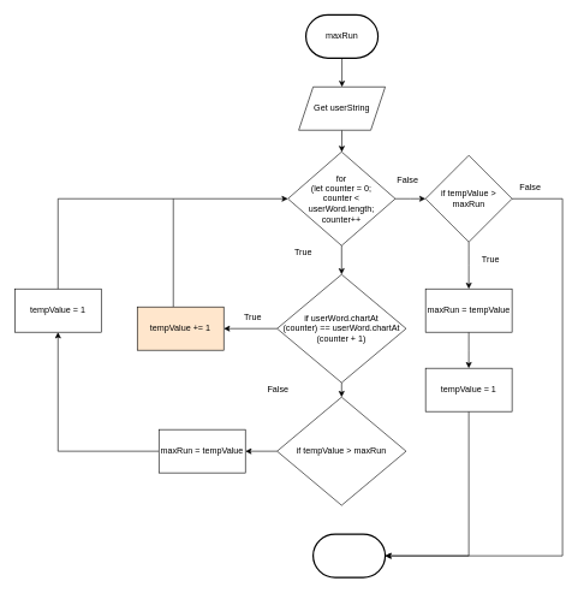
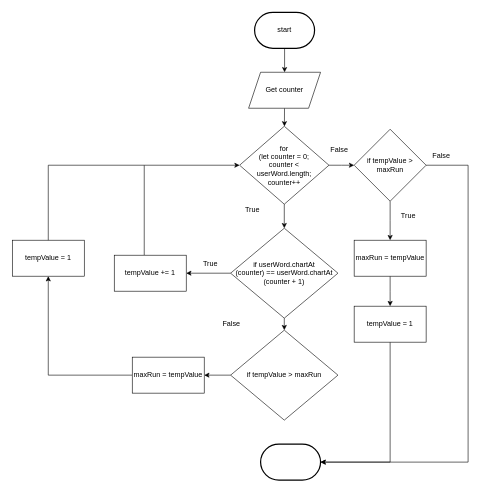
  <mxCell id="0" />
  <mxCell id="1" parent="0" />
  <mxCell id="2" value="Stop" style="ellipse;whiteSpace=wrap;html=1;" parent="1" vertex="1"><mxGeometry x="414" y="580" width="120" height="80" as="geometry" /></mxCell>
  <mxCell id="3" style="edgeStyle=none;html=1;" parent="1" edge="1"><mxGeometry relative="1" as="geometry"><mxPoint x="474" y="120" as="targetPoint" /><mxPoint x="474" y="80" as="sourcePoint" /></mxGeometry></mxCell>
  <mxCell id="4" style="edgeStyle=none;html=1;" parent="1" source="7" edge="1"><mxGeometry relative="1" as="geometry"><mxPoint x="474" y="290" as="targetPoint" /></mxGeometry></mxCell>
  <mxCell id="5" style="edgeStyle=none;html=1;entryX=0.5;entryY=0;entryDx=0;entryDy=0;" parent="1" source="7" target="12" edge="1"><mxGeometry relative="1" as="geometry"><mxPoint x="474" y="400" as="targetPoint" /></mxGeometry></mxCell>
  <mxCell id="6" style="edgeStyle=elbowEdgeStyle;rounded=0;html=1;entryX=0;entryY=0.5;entryDx=0;entryDy=0;" parent="1" source="7" target="26" edge="1"><mxGeometry relative="1" as="geometry" /></mxCell>
  <mxCell id="7" value="&lt;span&gt;for&lt;br&gt;(let counter = 0; &lt;br&gt;counter &amp;lt; &lt;br&gt;userWord.length; &lt;br&gt;counter++&lt;/span&gt;" style="rhombus;whiteSpace=wrap;html=1;" parent="1" vertex="1"><mxGeometry x="399" y="210" width="149" height="130" as="geometry" /></mxCell>
  <mxCell id="8" style="edgeStyle=none;html=1;" parent="1" source="9" target="7" edge="1"><mxGeometry relative="1" as="geometry" /></mxCell>
- <mxCell id="9" value="Get userString" style="shape=parallelogram;perimeter=parallelogramPerimeter;whiteSpace=wrap;html=1;fixedSize=1;" parent="1" vertex="1"><mxGeometry x="414" y="120" width="120" height="60" as="geometry" /></mxCell>
+ <mxCell id="9" value="Get counter" style="shape=parallelogram;perimeter=parallelogramPerimeter;whiteSpace=wrap;html=1;fixedSize=1;" parent="1" vertex="1"><mxGeometry x="414" y="120" width="120" height="60" as="geometry" /></mxCell>
  <mxCell id="10" style="edgeStyle=none;html=1;" parent="1" source="12" target="14" edge="1"><mxGeometry relative="1" as="geometry" /></mxCell>
  <mxCell id="11" style="edgeStyle=none;html=1;" parent="1" source="12" edge="1"><mxGeometry relative="1" as="geometry"><mxPoint x="310" y="455" as="targetPoint" /></mxGeometry></mxCell>
  <mxCell id="12" value="if userWord.chartAt&lt;br&gt;(counter) == userWord.chartAt&lt;br&gt;(counter + 1)" style="rhombus;whiteSpace=wrap;html=1;" parent="1" vertex="1"><mxGeometry x="384" y="380" width="179" height="150" as="geometry" /></mxCell>
  <mxCell id="13" style="edgeStyle=none;html=1;" parent="1" source="14" target="19" edge="1"><mxGeometry relative="1" as="geometry"><mxPoint x="290" y="625" as="targetPoint" /></mxGeometry></mxCell>
  <mxCell id="14" value="if tempValue &amp;gt; maxRun" style="rhombus;whiteSpace=wrap;html=1;" parent="1" vertex="1"><mxGeometry x="384" y="550" width="179" height="150" as="geometry" /></mxCell>
  <mxCell id="15" value="True" style="text;html=1;align=center;verticalAlign=middle;resizable=0;points=[];autosize=1;strokeColor=none;fillColor=none;" parent="1" vertex="1"><mxGeometry x="400" y="340" width="40" height="20" as="geometry" /></mxCell>
  <mxCell id="16" value="True" style="text;html=1;align=center;verticalAlign=middle;resizable=0;points=[];autosize=1;strokeColor=none;fillColor=none;" parent="1" vertex="1"><mxGeometry x="330" y="430" width="40" height="20" as="geometry" /></mxCell>
  <mxCell id="17" value="False" style="text;html=1;align=center;verticalAlign=middle;resizable=0;points=[];autosize=1;strokeColor=none;fillColor=none;" parent="1" vertex="1"><mxGeometry x="360" y="530" width="50" height="20" as="geometry" /></mxCell>
  <mxCell id="18" style="edgeStyle=orthogonalEdgeStyle;html=1;entryX=0.5;entryY=1;entryDx=0;entryDy=0;rounded=0;" parent="1" source="19" target="20" edge="1"><mxGeometry relative="1" as="geometry"><mxPoint x="140" y="460" as="targetPoint" /><Array as="points"><mxPoint x="80" y="625" /></Array></mxGeometry></mxCell>
  <mxCell id="19" value="maxRun = tempValue" style="rounded=0;whiteSpace=wrap;html=1;" parent="1" vertex="1"><mxGeometry x="220" y="595" width="120" height="60" as="geometry" /></mxCell>
  <mxCell id="20" value="tempValue = 1" style="rounded=0;whiteSpace=wrap;html=1;" parent="1" vertex="1"><mxGeometry x="20" y="400" width="120" height="60" as="geometry" /></mxCell>
  <mxCell id="21" style="edgeStyle=elbowEdgeStyle;rounded=0;html=1;entryX=0;entryY=0.5;entryDx=0;entryDy=0;" parent="1" source="22" target="7" edge="1"><mxGeometry relative="1" as="geometry"><mxPoint x="250" y="290" as="targetPoint" /><Array as="points"><mxPoint x="240" y="350" /></Array></mxGeometry></mxCell>
- <mxCell id="22" value="tempValue += 1" style="rounded=0;whiteSpace=wrap;html=1;fillColor=#ffe6cc;" parent="1" vertex="1"><mxGeometry x="190" y="425" width="120" height="60" as="geometry" /></mxCell>
+ <mxCell id="22" value="tempValue += 1" style="rounded=0;whiteSpace=wrap;html=1;" parent="1" vertex="1"><mxGeometry x="190" y="425" width="120" height="60" as="geometry" /></mxCell>
  <mxCell id="23" value="" style="endArrow=none;html=1;rounded=0;exitX=0.5;exitY=0;exitDx=0;exitDy=0;edgeStyle=elbowEdgeStyle;" parent="1" source="20" edge="1"><mxGeometry width="50" height="50" relative="1" as="geometry"><mxPoint x="380" y="450" as="sourcePoint" /><mxPoint x="240" y="275" as="targetPoint" /><Array as="points"><mxPoint x="80" y="340" /><mxPoint x="80" y="280" /><mxPoint x="80" y="350" /></Array></mxGeometry></mxCell>
  <mxCell id="24" style="edgeStyle=elbowEdgeStyle;rounded=0;html=1;entryX=0.5;entryY=0;entryDx=0;entryDy=0;" parent="1" source="26" target="29" edge="1"><mxGeometry relative="1" as="geometry" /></mxCell>
  <mxCell id="25" style="edgeStyle=elbowEdgeStyle;rounded=0;html=1;entryX=1;entryY=0.5;entryDx=0;entryDy=0;" parent="1" source="26" edge="1"><mxGeometry relative="1" as="geometry"><Array as="points"><mxPoint x="780" y="570" /></Array><mxPoint x="534" y="770" as="targetPoint" /></mxGeometry></mxCell>
  <mxCell id="26" value="if tempValue &amp;gt; maxRun" style="rhombus;whiteSpace=wrap;html=1;" parent="1" vertex="1"><mxGeometry x="590" y="215" width="120" height="120" as="geometry" /></mxCell>
  <mxCell id="27" value="False" style="text;html=1;align=center;verticalAlign=middle;resizable=0;points=[];autosize=1;strokeColor=none;fillColor=none;" parent="1" vertex="1"><mxGeometry x="540" y="240" width="50" height="20" as="geometry" /></mxCell>
  <mxCell id="28" style="edgeStyle=elbowEdgeStyle;rounded=0;html=1;" parent="1" source="29" edge="1"><mxGeometry relative="1" as="geometry"><mxPoint x="650" y="510" as="targetPoint" /></mxGeometry></mxCell>
  <mxCell id="29" value="maxRun = tempValue" style="rounded=0;whiteSpace=wrap;html=1;" parent="1" vertex="1"><mxGeometry x="590" y="400" width="120" height="60" as="geometry" /></mxCell>
  <mxCell id="30" style="edgeStyle=elbowEdgeStyle;rounded=0;html=1;entryX=1;entryY=0.5;entryDx=0;entryDy=0;" parent="1" source="31" edge="1"><mxGeometry relative="1" as="geometry"><Array as="points"><mxPoint x="650" y="690" /></Array><mxPoint x="534" y="770" as="targetPoint" /></mxGeometry></mxCell>
  <mxCell id="31" value="tempValue = 1" style="rounded=0;whiteSpace=wrap;html=1;" parent="1" vertex="1"><mxGeometry x="590" y="510" width="120" height="60" as="geometry" /></mxCell>
  <mxCell id="32" value="True" style="text;html=1;align=center;verticalAlign=middle;resizable=0;points=[];autosize=1;strokeColor=none;fillColor=none;" parent="1" vertex="1"><mxGeometry x="660" y="350" width="40" height="20" as="geometry" /></mxCell>
  <mxCell id="33" value="False" style="text;html=1;align=center;verticalAlign=middle;resizable=0;points=[];autosize=1;strokeColor=none;fillColor=none;" parent="1" vertex="1"><mxGeometry x="710" y="250" width="50" height="20" as="geometry" /></mxCell>
- <mxCell id="34" value="maxRun" style="strokeWidth=2;html=1;shape=mxgraph.flowchart.terminator;whiteSpace=wrap;" parent="1" vertex="1"><mxGeometry x="424" y="20" width="100" height="60" as="geometry" /></mxCell>
+ <mxCell id="34" value="start" style="strokeWidth=2;html=1;shape=mxgraph.flowchart.terminator;whiteSpace=wrap;" parent="1" vertex="1"><mxGeometry x="424" y="20" width="100" height="60" as="geometry" /></mxCell>
  <mxCell id="35" value="" style="strokeWidth=2;html=1;shape=mxgraph.flowchart.terminator;whiteSpace=wrap;" parent="1" vertex="1"><mxGeometry x="434" y="740" width="100" height="60" as="geometry" /></mxCell>
